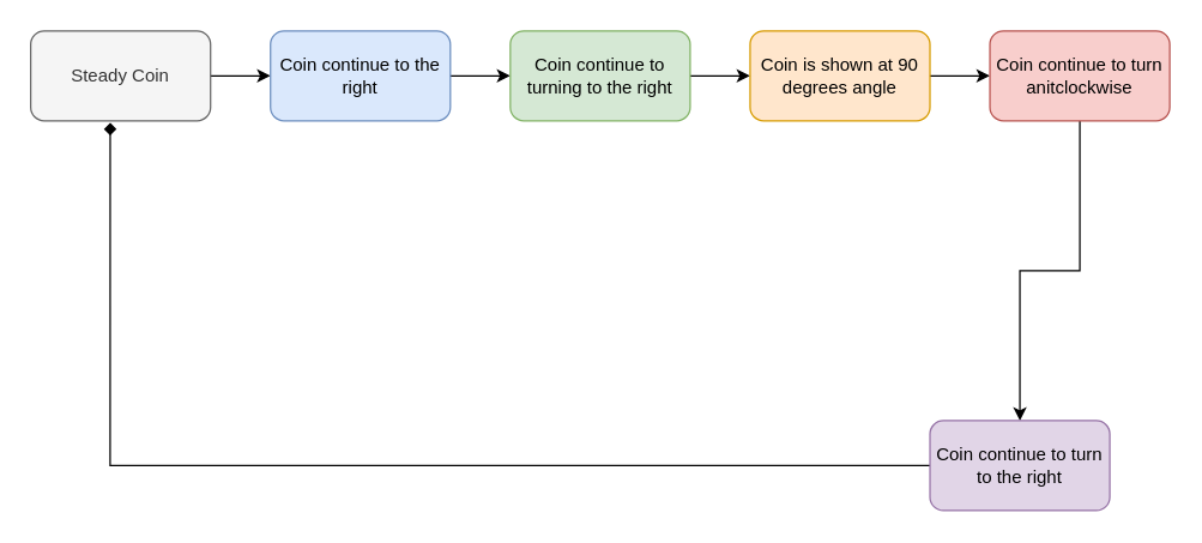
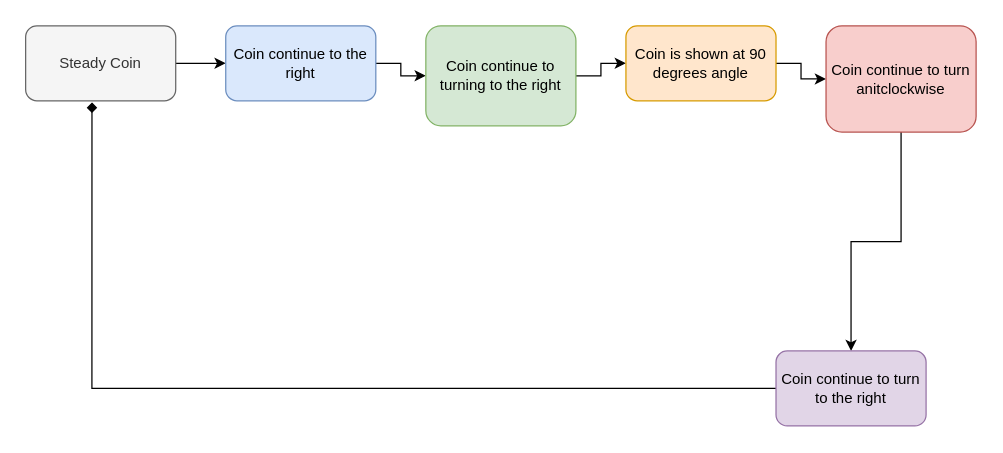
  <mxCell id="0" />
  <mxCell id="1" parent="0" />
  <mxCell id="2" style="edgeStyle=orthogonalEdgeStyle;rounded=0;orthogonalLoop=1;jettySize=auto;html=1;entryX=0;entryY=0.5;entryDx=0;entryDy=0;" edge="1" parent="1" source="3" target="5"><mxGeometry relative="1" as="geometry" /></mxCell>
  <mxCell id="3" value="Steady Coin" style="rounded=1;whiteSpace=wrap;html=1;fillColor=#f5f5f5;fontColor=#333333;strokeColor=#666666;" vertex="1" parent="1"><mxGeometry x="20" y="20" width="120" height="60" as="geometry" /></mxCell>
  <mxCell id="4" style="edgeStyle=orthogonalEdgeStyle;rounded=0;orthogonalLoop=1;jettySize=auto;html=1;entryX=0;entryY=0.5;entryDx=0;entryDy=0;" edge="1" parent="1" source="5" target="7"><mxGeometry relative="1" as="geometry" /></mxCell>
  <mxCell id="5" value="Coin continue to the right" style="rounded=1;whiteSpace=wrap;html=1;fillColor=#dae8fc;strokeColor=#6c8ebf;" vertex="1" parent="1"><mxGeometry x="180" y="20" width="120" height="60" as="geometry" /></mxCell>
  <mxCell id="6" style="edgeStyle=orthogonalEdgeStyle;rounded=0;orthogonalLoop=1;jettySize=auto;html=1;" edge="1" parent="1" source="7" target="9"><mxGeometry relative="1" as="geometry"><mxPoint x="500" y="50" as="targetPoint" /></mxGeometry></mxCell>
- <mxCell id="7" value="Coin continue to turning to the right" style="rounded=1;whiteSpace=wrap;html=1;fillColor=#d5e8d4;strokeColor=#82b366;" vertex="1" parent="1"><mxGeometry x="340" y="20" width="120" height="60" as="geometry" /></mxCell>
+ <mxCell id="7" value="Coin continue to turning to the right" style="rounded=1;whiteSpace=wrap;html=1;fillColor=#d5e8d4;strokeColor=#82b366;" vertex="1" parent="1"><mxGeometry x="340" y="20" width="120" height="80" as="geometry" /></mxCell>
  <mxCell id="8" style="edgeStyle=orthogonalEdgeStyle;rounded=0;orthogonalLoop=1;jettySize=auto;html=1;entryX=0;entryY=0.5;entryDx=0;entryDy=0;" edge="1" parent="1" source="9" target="11"><mxGeometry relative="1" as="geometry" /></mxCell>
  <mxCell id="9" value="Coin is shown at 90 degrees angle" style="rounded=1;whiteSpace=wrap;html=1;fillColor=#ffe6cc;strokeColor=#d79b00;" vertex="1" parent="1"><mxGeometry x="500" y="20" width="120" height="60" as="geometry" /></mxCell>
  <mxCell id="10" style="edgeStyle=orthogonalEdgeStyle;rounded=0;orthogonalLoop=1;jettySize=auto;html=1;" edge="1" parent="1" source="11" target="13"><mxGeometry relative="1" as="geometry"><mxPoint x="820" y="50" as="targetPoint" /></mxGeometry></mxCell>
- <mxCell id="11" value="Coin continue to turn anitclockwise" style="rounded=1;whiteSpace=wrap;html=1;fillColor=#f8cecc;strokeColor=#b85450;" vertex="1" parent="1"><mxGeometry x="660" y="20" width="120" height="60" as="geometry" /></mxCell>
+ <mxCell id="11" value="Coin continue to turn anitclockwise" style="rounded=1;whiteSpace=wrap;html=1;fillColor=#f8cecc;strokeColor=#b85450;" vertex="1" parent="1"><mxGeometry x="660" y="20" width="120" height="85" as="geometry" /></mxCell>
  <mxCell id="12" style="edgeStyle=orthogonalEdgeStyle;rounded=0;orthogonalLoop=1;jettySize=auto;html=1;entryX=0.442;entryY=1.021;entryDx=0;entryDy=0;entryPerimeter=0;endArrow=diamond;" edge="1" parent="1" source="13" target="3"><mxGeometry relative="1" as="geometry" /></mxCell>
  <mxCell id="13" value="&lt;span&gt;Coin continue to turn to the right&lt;/span&gt;" style="rounded=1;whiteSpace=wrap;html=1;fillColor=#e1d5e7;strokeColor=#9673a6;" vertex="1" parent="1"><mxGeometry x="620" y="280" width="120" height="60" as="geometry" /></mxCell>
